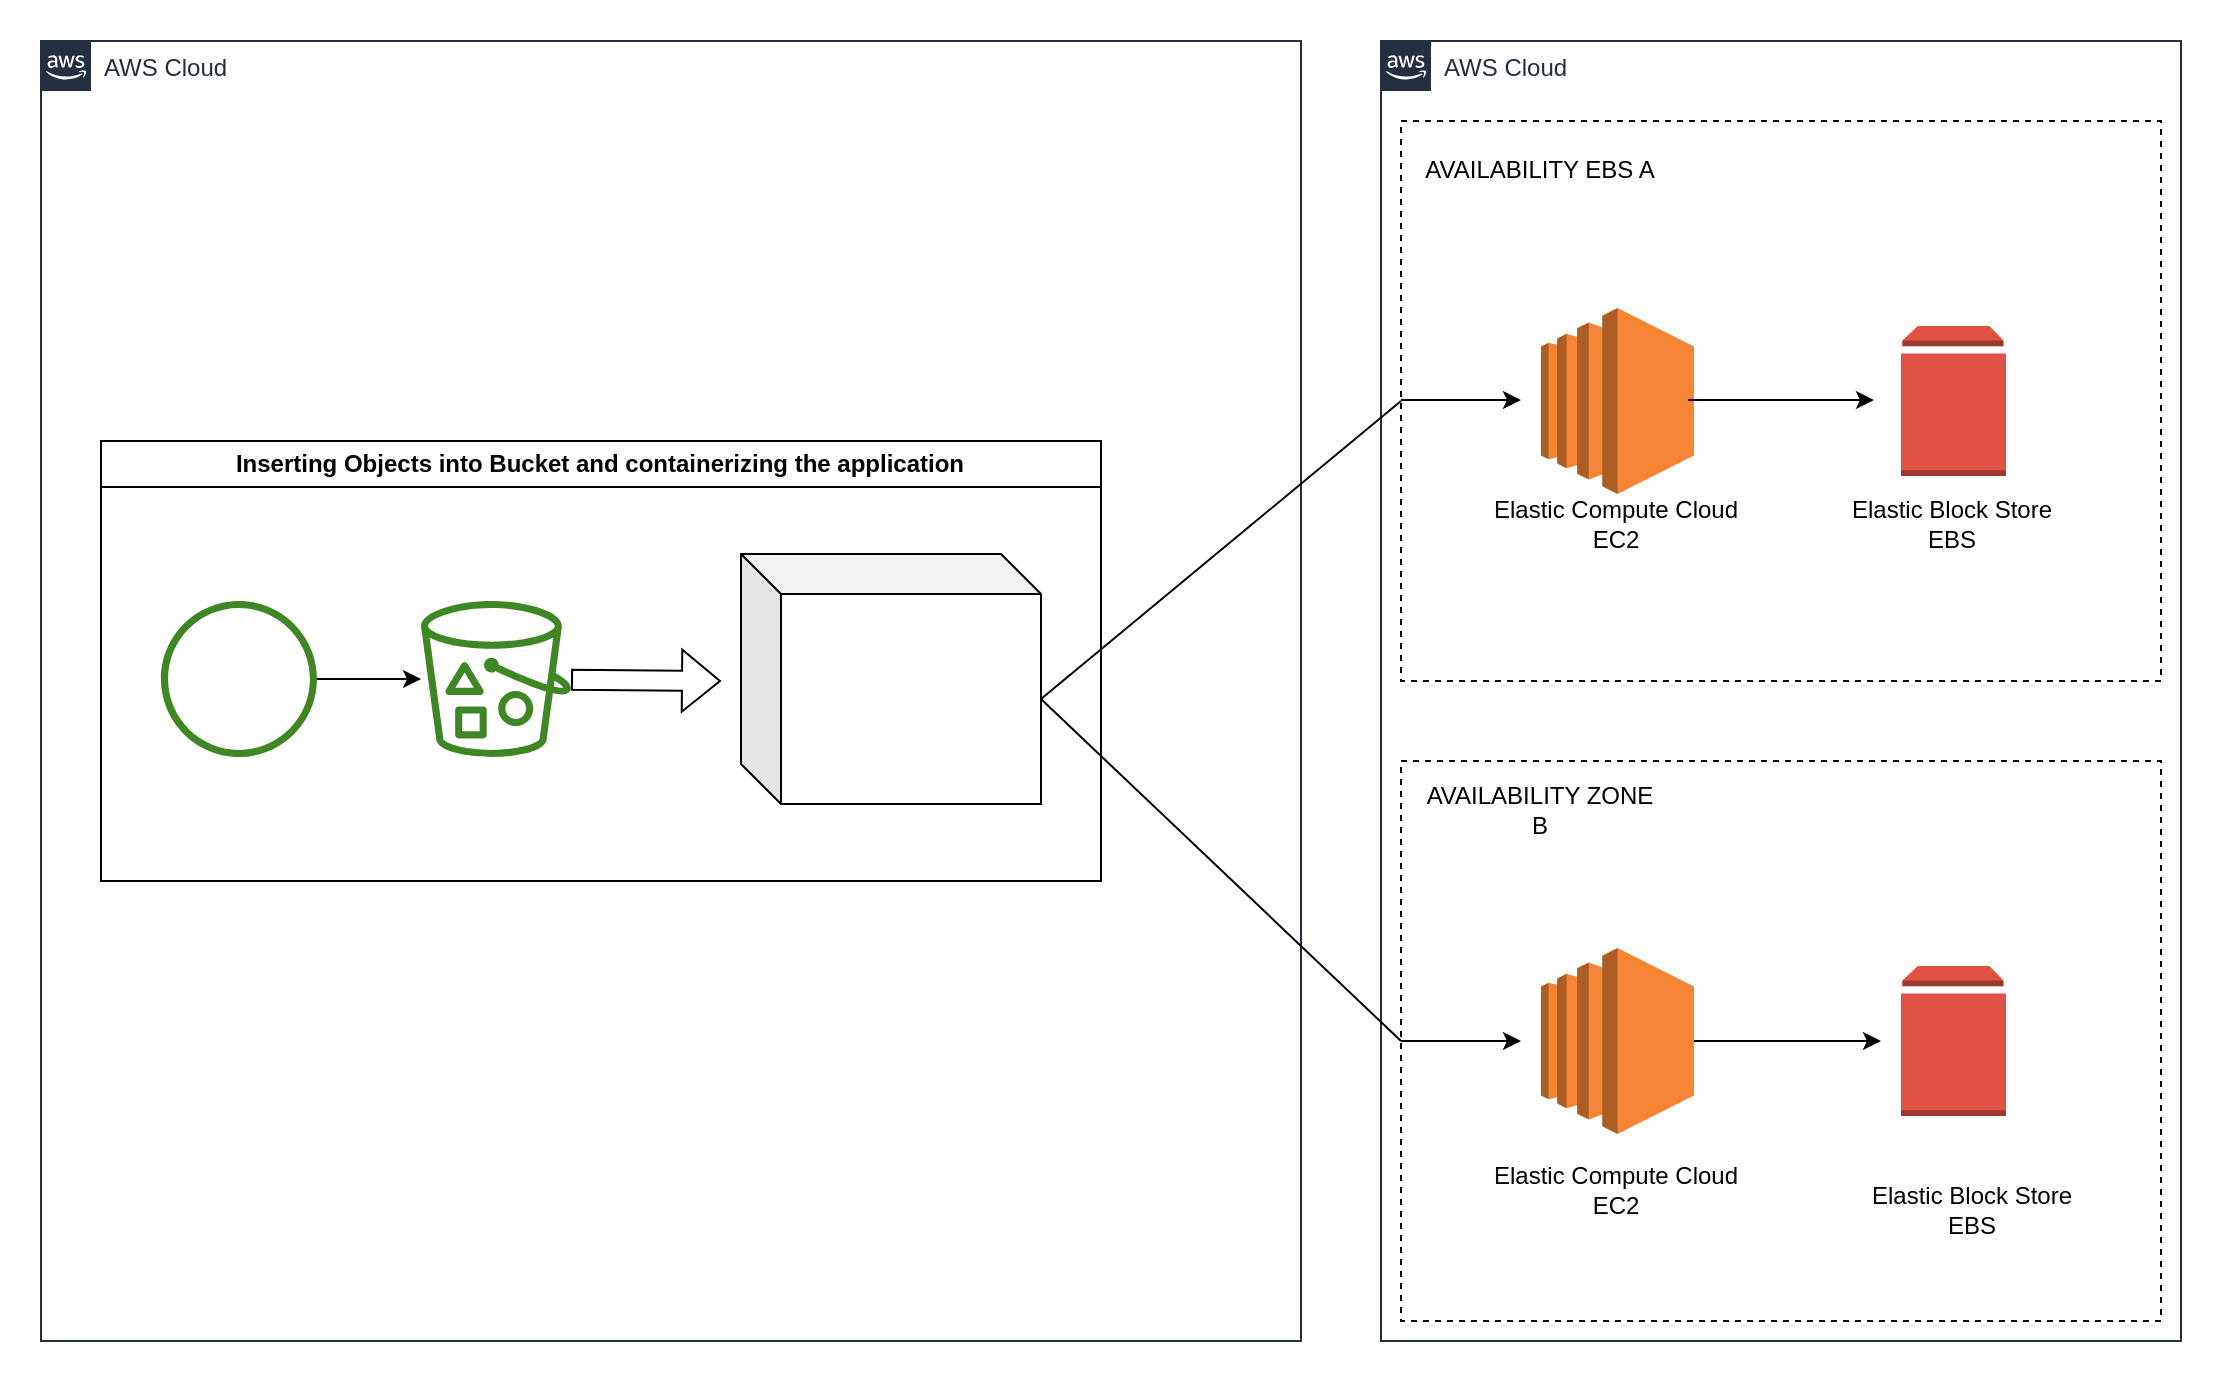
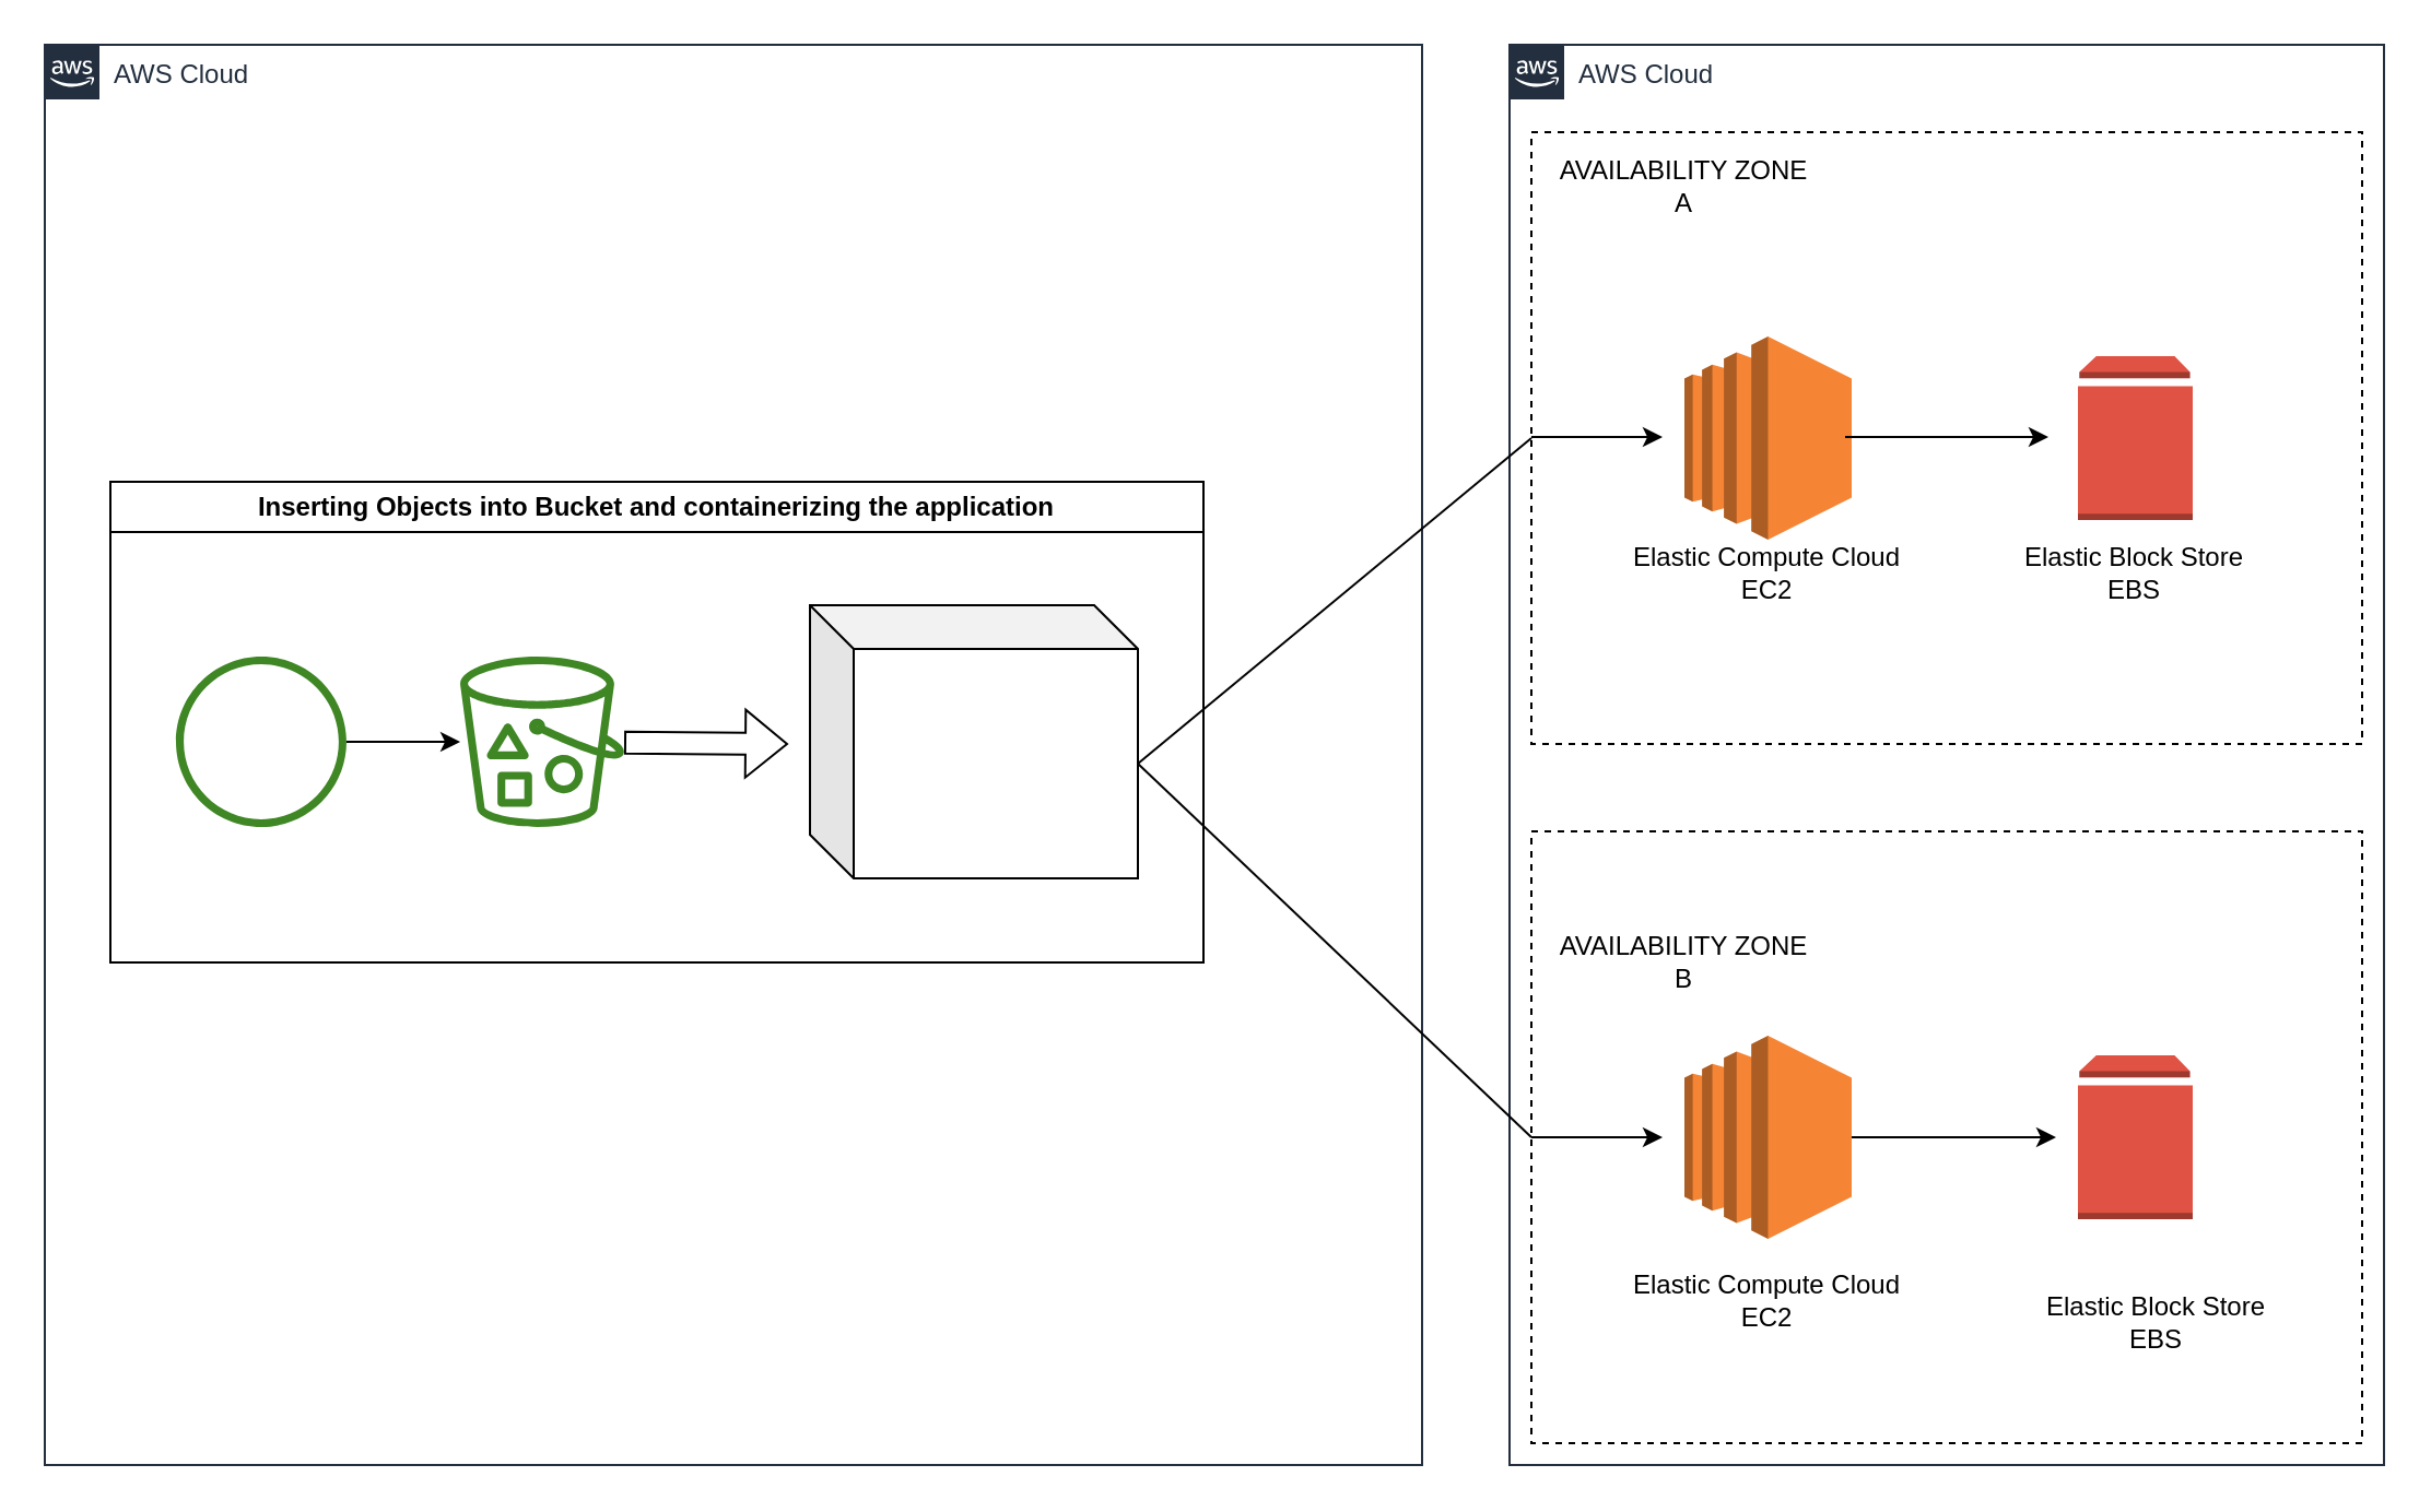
  <mxCell id="0" />
  <mxCell id="1" parent="0" />
  <mxCell id="2" value="AWS Cloud" style="points=[[0,0],[0.25,0],[0.5,0],[0.75,0],[1,0],[1,0.25],[1,0.5],[1,0.75],[1,1],[0.75,1],[0.5,1],[0.25,1],[0,1],[0,0.75],[0,0.5],[0,0.25]];outlineConnect=0;gradientColor=none;html=1;whiteSpace=wrap;fontSize=12;fontStyle=0;shape=mxgraph.aws4.group;grIcon=mxgraph.aws4.group_aws_cloud_alt;strokeColor=#232F3E;fillColor=none;verticalAlign=top;align=left;spacingLeft=30;fontColor=#232F3E;dashed=0;labelBackgroundColor=#ffffff;container=1;pointerEvents=0;collapsible=0;recursiveResize=0;" parent="1" vertex="1"><mxGeometry x="20" y="20" width="630" height="650" as="geometry" /></mxCell>
  <mxCell id="3" value="" style="sketch=0;outlineConnect=0;fontColor=#232F3E;gradientColor=none;fillColor=#3F8624;strokeColor=none;dashed=0;verticalLabelPosition=bottom;verticalAlign=top;align=center;html=1;fontSize=12;fontStyle=0;aspect=fixed;pointerEvents=1;shape=mxgraph.aws4.object;" parent="2" vertex="1"><mxGeometry x="60" y="280" width="78" height="78" as="geometry" /></mxCell>
  <mxCell id="4" value="" style="sketch=0;outlineConnect=0;fontColor=#232F3E;gradientColor=none;fillColor=#3F8624;strokeColor=none;dashed=0;verticalLabelPosition=bottom;verticalAlign=top;align=center;html=1;fontSize=12;fontStyle=0;aspect=fixed;pointerEvents=1;shape=mxgraph.aws4.bucket_with_objects;" parent="2" vertex="1"><mxGeometry x="190" y="280" width="75" height="78" as="geometry" /></mxCell>
  <mxCell id="5" value="" style="endArrow=classic;html=1;rounded=0;" parent="2" source="3" target="4" edge="1"><mxGeometry width="50" height="50" relative="1" as="geometry"><mxPoint x="510" y="400" as="sourcePoint" /><mxPoint x="560" y="350" as="targetPoint" /></mxGeometry></mxCell>
  <mxCell id="6" value="" style="shape=cube;whiteSpace=wrap;html=1;boundedLbl=1;backgroundOutline=1;darkOpacity=0.05;darkOpacity2=0.1;" parent="2" vertex="1"><mxGeometry x="350" y="256.5" width="150" height="125" as="geometry" /></mxCell>
  <mxCell id="7" value="Inserting Objects into Bucket and containerizing the application" style="swimlane;whiteSpace=wrap;html=1;startSize=23;" parent="2" vertex="1"><mxGeometry x="30" y="200" width="500" height="220" as="geometry" /></mxCell>
  <mxCell id="8" value="AWS Cloud" style="points=[[0,0],[0.25,0],[0.5,0],[0.75,0],[1,0],[1,0.25],[1,0.5],[1,0.75],[1,1],[0.75,1],[0.5,1],[0.25,1],[0,1],[0,0.75],[0,0.5],[0,0.25]];outlineConnect=0;gradientColor=none;html=1;whiteSpace=wrap;fontSize=12;fontStyle=0;shape=mxgraph.aws4.group;grIcon=mxgraph.aws4.group_aws_cloud_alt;strokeColor=#232F3E;fillColor=none;verticalAlign=top;align=left;spacingLeft=30;fontColor=#232F3E;dashed=0;labelBackgroundColor=#ffffff;container=1;pointerEvents=0;collapsible=0;recursiveResize=0;" parent="1" vertex="1"><mxGeometry x="690" y="20" width="400" height="650" as="geometry" /></mxCell>
  <mxCell id="9" value="" style="rounded=0;whiteSpace=wrap;html=1;labelBackgroundColor=none;fillColor=none;dashed=1;container=1;pointerEvents=0;collapsible=0;recursiveResize=0;" parent="8" vertex="1"><mxGeometry x="10" y="360" width="380" height="280" as="geometry" /></mxCell>
  <mxCell id="10" value="" style="outlineConnect=0;dashed=0;verticalLabelPosition=bottom;verticalAlign=top;align=center;html=1;shape=mxgraph.aws3.ec2;fillColor=#F58534;gradientColor=none;" parent="9" vertex="1"><mxGeometry x="70" y="93.5" width="76.5" height="93" as="geometry" /></mxCell>
  <mxCell id="11" value="" style="outlineConnect=0;dashed=0;verticalLabelPosition=bottom;verticalAlign=top;align=center;html=1;shape=mxgraph.aws3.volume;fillColor=#E05243;gradientColor=none;" parent="9" vertex="1"><mxGeometry x="250" y="102.5" width="52.5" height="75" as="geometry" /></mxCell>
  <mxCell id="12" value="" style="endArrow=classic;html=1;rounded=0;" parent="9" source="10" edge="1"><mxGeometry width="50" height="50" relative="1" as="geometry"><mxPoint x="146.5" y="143.5" as="sourcePoint" /><mxPoint x="240" y="140" as="targetPoint" /></mxGeometry></mxCell>
  <mxCell id="13" value="" style="endArrow=classic;html=1;rounded=0;" parent="9" edge="1"><mxGeometry width="50" height="50" relative="1" as="geometry"><mxPoint y="140" as="sourcePoint" /><mxPoint x="60" y="140" as="targetPoint" /></mxGeometry></mxCell>
  <mxCell id="14" value="&lt;div&gt;Elastic Compute Cloud&lt;/div&gt;EC2" style="text;html=1;strokeColor=none;fillColor=none;align=center;verticalAlign=middle;whiteSpace=wrap;rounded=0;" parent="9" vertex="1"><mxGeometry x="43.25" y="200" width="130" height="30" as="geometry" /></mxCell>
  <mxCell id="15" value="&lt;div&gt;Elastic Block Store&lt;br&gt;&lt;/div&gt;&lt;div&gt;EBS&lt;/div&gt;" style="text;html=1;strokeColor=none;fillColor=none;align=center;verticalAlign=middle;whiteSpace=wrap;rounded=0;" parent="9" vertex="1"><mxGeometry x="221.25" y="210" width="130" height="30" as="geometry" /></mxCell>
- <mxCell id="16" value="AVAILABILITY ZONE B" style="text;html=1;strokeColor=none;fillColor=none;align=center;verticalAlign=middle;whiteSpace=wrap;rounded=0;" parent="9" vertex="1"><mxGeometry x="10" y="10" width="120" height="30" as="geometry" /></mxCell>
+ <mxCell id="16" value="AVAILABILITY ZONE B" style="text;html=1;strokeColor=none;fillColor=none;align=center;verticalAlign=middle;whiteSpace=wrap;rounded=0;" parent="9" vertex="1"><mxGeometry x="10" y="45" width="120" height="30" as="geometry" /></mxCell>
  <mxCell id="17" value="" style="rounded=0;whiteSpace=wrap;html=1;labelBackgroundColor=none;fillColor=none;dashed=1;container=1;pointerEvents=0;collapsible=0;recursiveResize=0;" parent="8" vertex="1"><mxGeometry x="10" y="40" width="380" height="280" as="geometry" /></mxCell>
  <mxCell id="18" value="" style="outlineConnect=0;dashed=0;verticalLabelPosition=bottom;verticalAlign=top;align=center;html=1;shape=mxgraph.aws3.ec2;fillColor=#F58534;gradientColor=none;" parent="17" vertex="1"><mxGeometry x="70" y="93.5" width="76.5" height="93" as="geometry" /></mxCell>
  <mxCell id="19" value="" style="outlineConnect=0;dashed=0;verticalLabelPosition=bottom;verticalAlign=top;align=center;html=1;shape=mxgraph.aws3.volume;fillColor=#E05243;gradientColor=none;" parent="17" vertex="1"><mxGeometry x="250" y="102.5" width="52.5" height="75" as="geometry" /></mxCell>
  <mxCell id="20" value="" style="endArrow=classic;html=1;rounded=0;" parent="17" edge="1"><mxGeometry width="50" height="50" relative="1" as="geometry"><mxPoint x="143.5" y="139.5" as="sourcePoint" /><mxPoint x="236.5" y="139.5" as="targetPoint" /></mxGeometry></mxCell>
  <mxCell id="21" value="" style="endArrow=classic;html=1;rounded=0;" parent="17" edge="1"><mxGeometry width="50" height="50" relative="1" as="geometry"><mxPoint y="139.5" as="sourcePoint" /><mxPoint x="60" y="139.5" as="targetPoint" /></mxGeometry></mxCell>
  <mxCell id="22" value="&lt;div&gt;Elastic Compute Cloud&lt;/div&gt;EC2" style="text;html=1;strokeColor=none;fillColor=none;align=center;verticalAlign=middle;whiteSpace=wrap;rounded=0;" parent="17" vertex="1"><mxGeometry x="43.25" y="186.5" width="130" height="30" as="geometry" /></mxCell>
  <mxCell id="23" value="&lt;div&gt;Elastic Block Store&lt;br&gt;&lt;/div&gt;&lt;div&gt;EBS&lt;/div&gt;" style="text;html=1;strokeColor=none;fillColor=none;align=center;verticalAlign=middle;whiteSpace=wrap;rounded=0;" parent="17" vertex="1"><mxGeometry x="211.25" y="186.5" width="130" height="30" as="geometry" /></mxCell>
- <mxCell id="24" value="AVAILABILITY EBS A" style="text;html=1;strokeColor=none;fillColor=none;align=center;verticalAlign=middle;whiteSpace=wrap;rounded=0;" parent="17" vertex="1"><mxGeometry x="10" y="10" width="120" height="30" as="geometry" /></mxCell>
+ <mxCell id="24" value="AVAILABILITY ZONE A" style="text;html=1;strokeColor=none;fillColor=none;align=center;verticalAlign=middle;whiteSpace=wrap;rounded=0;" parent="17" vertex="1"><mxGeometry x="10" y="10" width="120" height="30" as="geometry" /></mxCell>
  <mxCell id="25" value="" style="shape=flexArrow;endArrow=classic;html=1;rounded=0;" parent="1" source="4" edge="1"><mxGeometry width="50" height="50" relative="1" as="geometry"><mxPoint x="530" y="420" as="sourcePoint" /><mxPoint x="360" y="340" as="targetPoint" /></mxGeometry></mxCell>
  <mxCell id="26" value="" style="endArrow=none;html=1;rounded=0;entryX=0;entryY=0.5;entryDx=0;entryDy=0;exitX=0;exitY=0;exitDx=150;exitDy=72.5;exitPerimeter=0;" parent="1" source="6" target="17" edge="1"><mxGeometry width="50" height="50" relative="1" as="geometry"><mxPoint x="530" y="420" as="sourcePoint" /><mxPoint x="580" y="370" as="targetPoint" /></mxGeometry></mxCell>
  <mxCell id="27" value="" style="endArrow=none;html=1;rounded=0;exitX=0;exitY=0;exitDx=150;exitDy=72.5;exitPerimeter=0;entryX=0;entryY=0.5;entryDx=0;entryDy=0;" parent="1" source="6" target="9" edge="1"><mxGeometry width="50" height="50" relative="1" as="geometry"><mxPoint x="530" y="420" as="sourcePoint" /><mxPoint x="580" y="370" as="targetPoint" /></mxGeometry></mxCell>
